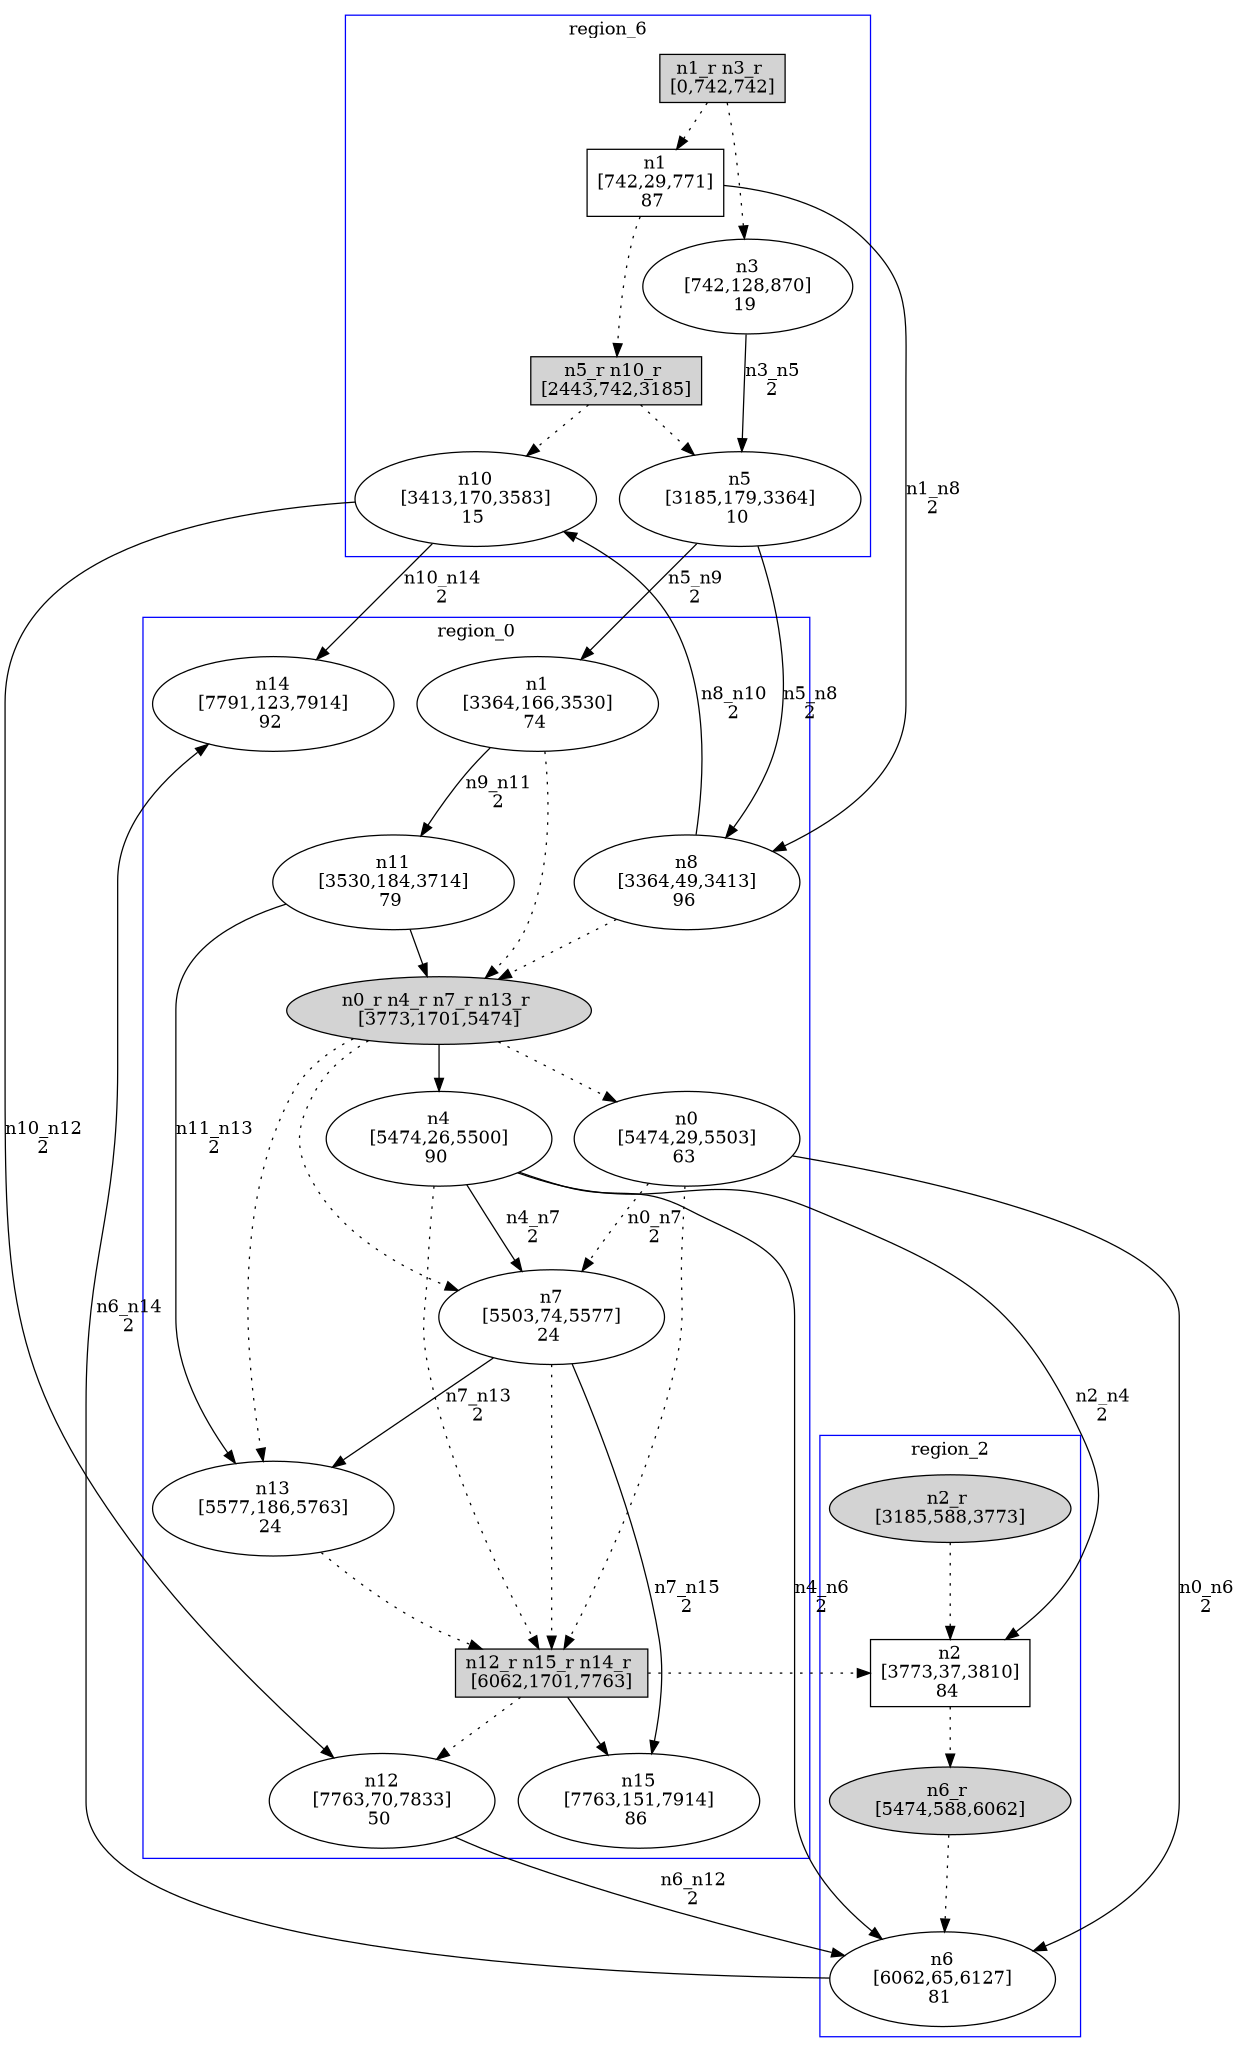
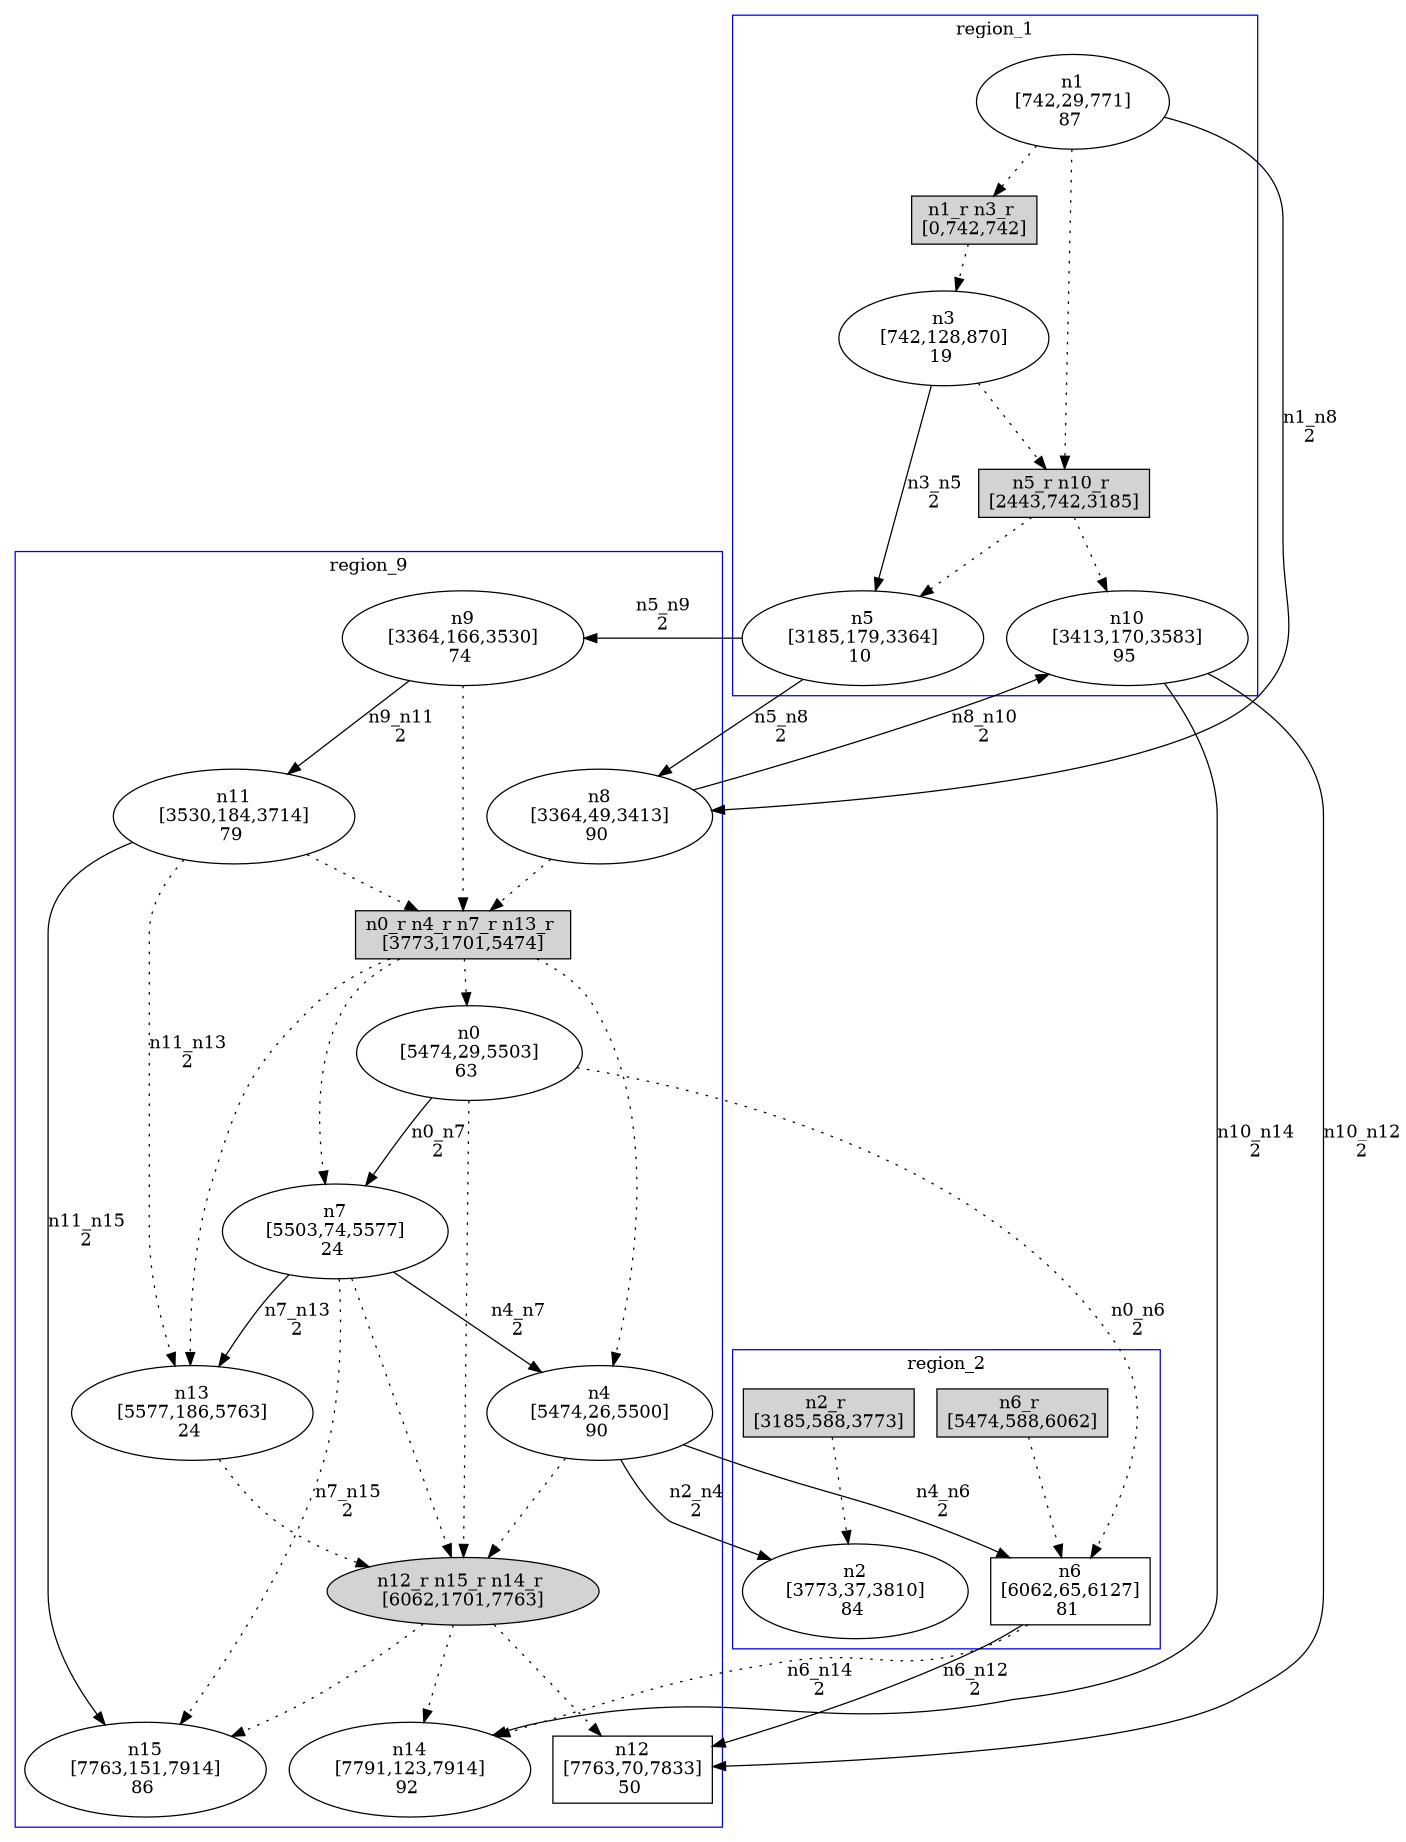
  digraph {
    edge [style=dotted]
-   n1 [label="n8\n[3364,49,3413]\n96 "]
-   n2 [label="n1\n[3364,166,3530]\n74 "]
+   n1 [label="n8\n[3364,49,3413]\n90 "]
+   n2 [label="n9\n[3364,166,3530]\n74 "]
    n3 [label="n11\n[3530,184,3714]\n79 "]
-   n4 [label="n0_r n4_r n7_r n13_r \n[3773,1701,5474]" shape=ellipse style=filled]
+   n4 [label="n0_r n4_r n7_r n13_r \n[3773,1701,5474]" shape=box style=filled]
    n5 [label="n0\n[5474,29,5503]\n63 "]
    n6 [label="n4\n[5474,26,5500]\n90 "]
    n7 [label="n7\n[5503,74,5577]\n24 "]
    n8 [label="n13\n[5577,186,5763]\n24 "]
-   n9 [label="n12_r n15_r n14_r \n[6062,1701,7763]" shape=box style=filled]
-   n10 [label="n12\n[7763,70,7833]\n50 "]
+   n9 [label="n12_r n15_r n14_r \n[6062,1701,7763]" shape=ellipse style=filled]
+   n10 [label="n12\n[7763,70,7833]\n50 " shape=box]
    n11 [label="n15\n[7763,151,7914]\n86 "]
    n12 [label="n14\n[7791,123,7914]\n92 "]
    n13 [label="n1_r n3_r \n[0,742,742]" shape=box style=filled]
-   n14 [label="n1\n[742,29,771]\n87 " shape=box]
+   n14 [label="n1\n[742,29,771]\n87 "]
    n15 [label="n3\n[742,128,870]\n19 "]
    n16 [label="n5_r n10_r \n[2443,742,3185]" shape=box style=filled]
    n17 [label="n5\n[3185,179,3364]\n10 "]
-   n18 [label="n10\n[3413,170,3583]\n15 "]
-   n19 [label="n2_r \n[3185,588,3773]" shape=ellipse style=filled]
-   n20 [label="n2\n[3773,37,3810]\n84 " shape=box]
-   n21 [label="n6_r \n[5474,588,6062]" shape=ellipse style=filled]
-   n22 [label="n6\n[6062,65,6127]\n81 "]
+   n18 [label="n10\n[3413,170,3583]\n95 "]
+   n19 [label="n2_r \n[3185,588,3773]" shape=box style=filled]
+   n20 [label="n2\n[3773,37,3810]\n84 "]
+   n21 [label="n6_r \n[5474,588,6062]" shape=box style=filled]
+   n22 [label="n6\n[6062,65,6127]\n81 " shape=box]
    subgraph cluster_1 {
      color=blue
-     label=region_0
+     label=region_9
      stytle=filled
      n1
      n2
      n3
      n4
      n5
      n6
      n7
      n8
      n9
      n10
      n11
      n12
    }
    subgraph cluster_2 {
      color=blue
-     label=region_6
+     label=region_1
      stytle=filled
      n13
      n14
      n15
      n16
      n17
      n18
    }
    subgraph cluster_3 {
      color=blue
      label=region_2
      stytle=filled
      n19
      n20
      n21
      n22
    }
    n1 -> n4
    n1 -> n18 [label="n8_n10\n2" style=""]
    n2 -> n3 [label="n9_n11\n2" style=""]
    n2 -> n4
-   n3 -> n4 [style=solid]
-   n3 -> n8 [label="n11_n13\n2" style=""]
+   n3 -> n4
+   n3 -> n8 [label="n11_n13\n2"]
+   n3 -> n11 [label="n11_n15\n2" style=""]
    n4 -> n5
-   n4 -> n6 [style=solid]
+   n4 -> n6
    n4 -> n7
    n4 -> n8
-   n5 -> n7 [label="n0_n7\n2"]
+   n5 -> n7 [label="n0_n7\n2" style=""]
    n5 -> n9
-   n5 -> n22 [label="n0_n6\n2" style=""]
-   n6 -> n7 [label="n4_n7\n2" style=""]
+   n5 -> n22 [label="n0_n6\n2"]
+   n7 -> n6 [label="n4_n7\n2" style=""]
    n6 -> n9
    n6 -> n20 [label="n2_n4\n2" style=""]
    n6 -> n22 [label="n4_n6\n2" style=""]
    n7 -> n8 [label="n7_n13\n2" style=""]
    n7 -> n9
-   n7 -> n11 [label="n7_n15\n2" style=""]
+   n7 -> n11 [label="n7_n15\n2"]
    n8 -> n9
    n9 -> n10
-   n9 -> n11 [style=solid]
-   n9 -> n20
-   n13 -> n14
+   n9 -> n11
+   n9 -> n12
+   n14 -> n13
    n13 -> n15
    n14 -> n1 [label="n1_n8\n2" style=""]
    n14 -> n16
+   n15 -> n16
    n15 -> n17 [label="n3_n5\n2" style=""]
    n16 -> n17
    n16 -> n18
    n17 -> n1 [label="n5_n8\n2" style=""]
    n17 -> n2 [label="n5_n9\n2" style=""]
    n18 -> n10 [label="n10_n12\n2" style=""]
    n18 -> n12 [label="n10_n14\n2" style=""]
    n19 -> n20
-   n20 -> n21
    n21 -> n22
-   n10 -> n22 [label="n6_n12\n2" style=""]
-   n22 -> n12 [label="n6_n14\n2" style=""]
+   n22 -> n10 [label="n6_n12\n2" style=""]
+   n22 -> n12 [label="n6_n14\n2"]
  }
